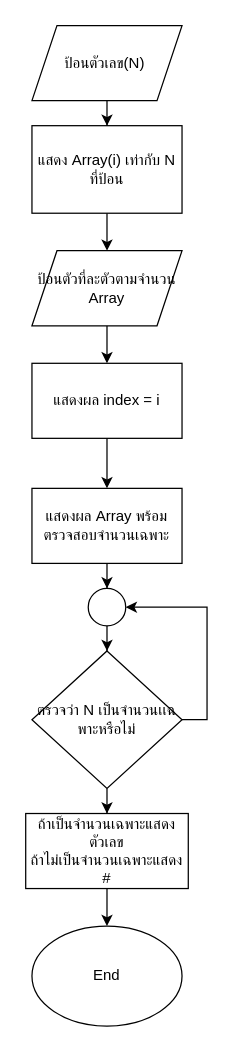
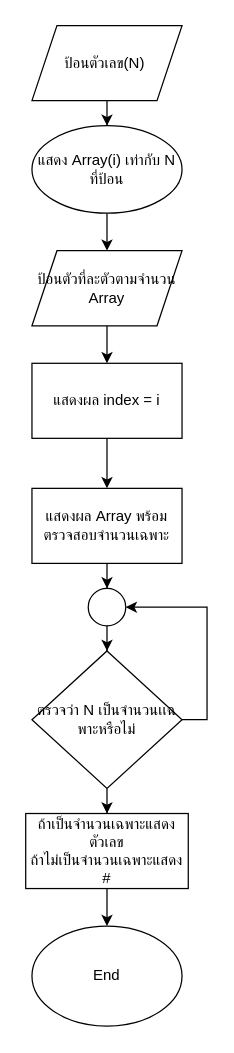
  <mxCell id="0" />
  <mxCell id="1" parent="0" />
  <mxCell id="2" value="End" style="ellipse;whiteSpace=wrap;html=1;" vertex="1" parent="1"><mxGeometry x="25" y="740" width="120" height="80" as="geometry" /></mxCell>
  <mxCell id="3" value="" style="edgeStyle=orthogonalEdgeStyle;rounded=0;orthogonalLoop=1;jettySize=auto;html=1;" edge="1" parent="1" source="4" target="12"><mxGeometry relative="1" as="geometry" /></mxCell>
- <mxCell id="4" value="แสดง Array(i) เท่ากับ N ที่ป้อน" style="rounded=0;whiteSpace=wrap;html=1;" vertex="1" parent="1"><mxGeometry x="25" y="100" width="120" height="70" as="geometry" /></mxCell>
+ <mxCell id="4" value="แสดง Array(i) เท่ากับ N ที่ป้อน" style="ellipse;whiteSpace=wrap;html=1;" vertex="1" parent="1"><mxGeometry x="25" y="100" width="120" height="70" as="geometry" /></mxCell>
  <mxCell id="5" value="" style="edgeStyle=orthogonalEdgeStyle;rounded=0;orthogonalLoop=1;jettySize=auto;html=1;" edge="1" parent="1" source="6" target="4"><mxGeometry relative="1" as="geometry" /></mxCell>
  <mxCell id="6" value="ป้อนตัวเลข(N)&amp;nbsp;" style="shape=parallelogram;perimeter=parallelogramPerimeter;whiteSpace=wrap;html=1;fixedSize=1;" vertex="1" parent="1"><mxGeometry x="25" y="20" width="120" height="60" as="geometry" /></mxCell>
  <mxCell id="7" style="edgeStyle=orthogonalEdgeStyle;rounded=0;orthogonalLoop=1;jettySize=auto;html=1;entryX=1;entryY=0.5;entryDx=0;entryDy=0;" edge="1" parent="1" source="9" target="17"><mxGeometry relative="1" as="geometry"><Array as="points"><mxPoint x="165" y="575" /><mxPoint x="165" y="485" /></Array></mxGeometry></mxCell>
  <mxCell id="8" value="" style="edgeStyle=orthogonalEdgeStyle;rounded=0;orthogonalLoop=1;jettySize=auto;html=1;" edge="1" parent="1" source="9" target="19"><mxGeometry relative="1" as="geometry" /></mxCell>
  <mxCell id="9" value="ตรวจว่า N เป็นจำนวนเเฉพาะหรือไม่" style="rhombus;whiteSpace=wrap;html=1;" vertex="1" parent="1"><mxGeometry x="25" y="520" width="120" height="110" as="geometry" /></mxCell>
  <mxCell id="10" value="" style="edgeStyle=orthogonalEdgeStyle;rounded=0;orthogonalLoop=1;jettySize=auto;html=1;" edge="1" parent="1" source="17" target="9"><mxGeometry relative="1" as="geometry" /></mxCell>
  <mxCell id="11" value="" style="edgeStyle=orthogonalEdgeStyle;rounded=0;orthogonalLoop=1;jettySize=auto;html=1;" edge="1" parent="1" source="12" target="14"><mxGeometry relative="1" as="geometry" /></mxCell>
  <mxCell id="12" value="ป้อนตัวที่ละตัวตามจำนวน Array" style="shape=parallelogram;perimeter=parallelogramPerimeter;whiteSpace=wrap;html=1;fixedSize=1;" vertex="1" parent="1"><mxGeometry x="25" y="200" width="120" height="60" as="geometry" /></mxCell>
  <mxCell id="13" value="" style="edgeStyle=orthogonalEdgeStyle;rounded=0;orthogonalLoop=1;jettySize=auto;html=1;" edge="1" parent="1" source="14" target="16"><mxGeometry relative="1" as="geometry" /></mxCell>
  <mxCell id="14" value="แสดงผล index = i" style="rounded=0;whiteSpace=wrap;html=1;" vertex="1" parent="1"><mxGeometry x="25" y="290" width="120" height="60" as="geometry" /></mxCell>
  <mxCell id="15" value="" style="edgeStyle=orthogonalEdgeStyle;rounded=0;orthogonalLoop=1;jettySize=auto;html=1;" edge="1" parent="1" source="16" target="17"><mxGeometry relative="1" as="geometry" /></mxCell>
  <mxCell id="16" value="แสดงผล Array พร้อมตรวจสอบจำนวนเฉพาะ" style="rounded=0;whiteSpace=wrap;html=1;" vertex="1" parent="1"><mxGeometry x="25" y="390" width="120" height="60" as="geometry" /></mxCell>
  <mxCell id="17" value="" style="ellipse;whiteSpace=wrap;html=1;aspect=fixed;" vertex="1" parent="1"><mxGeometry x="70" y="470" width="30" height="30" as="geometry" /></mxCell>
  <mxCell id="18" value="" style="edgeStyle=orthogonalEdgeStyle;rounded=0;orthogonalLoop=1;jettySize=auto;html=1;" edge="1" parent="1" source="19" target="2"><mxGeometry relative="1" as="geometry" /></mxCell>
  <mxCell id="19" value="ถ้าเป็นจำนวนเฉพาะแสดงตัวเลข&lt;div&gt;ถ้าไม่เป็นจำนวนเฉพาะแสดง #&lt;/div&gt;" style="rounded=0;whiteSpace=wrap;html=1;" vertex="1" parent="1"><mxGeometry x="20" y="650" width="130" height="60" as="geometry" /></mxCell>
